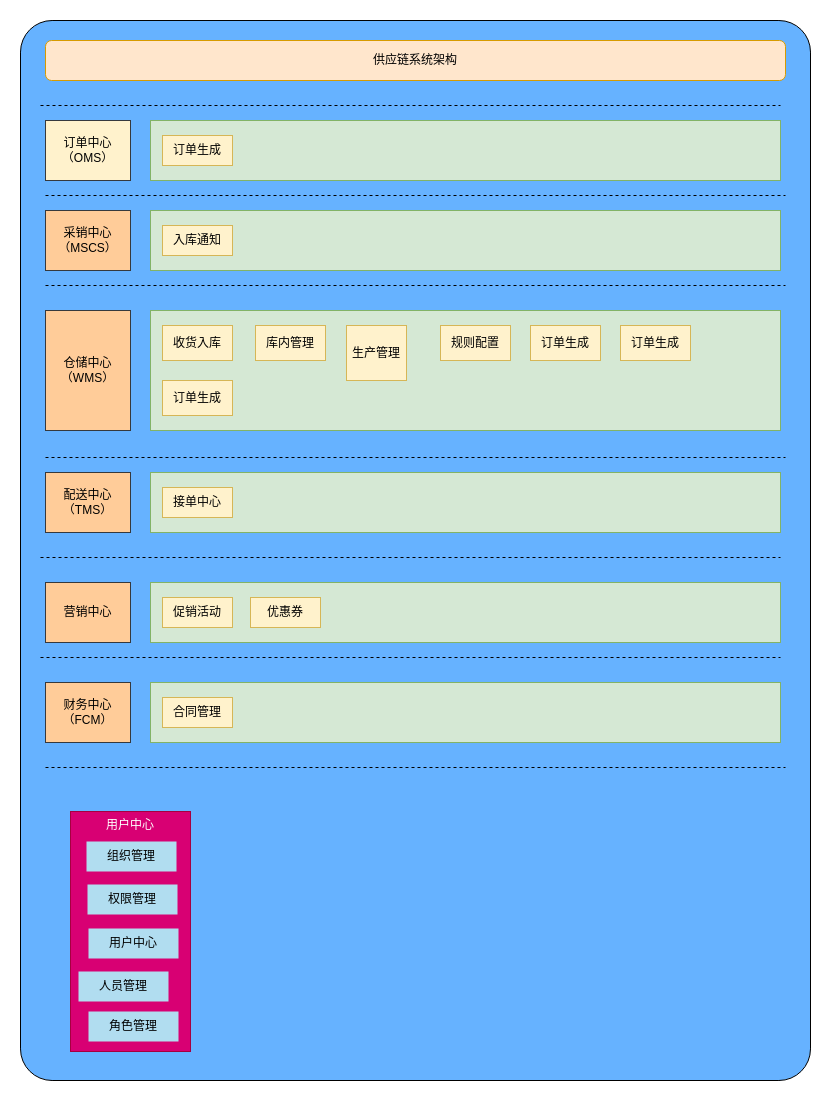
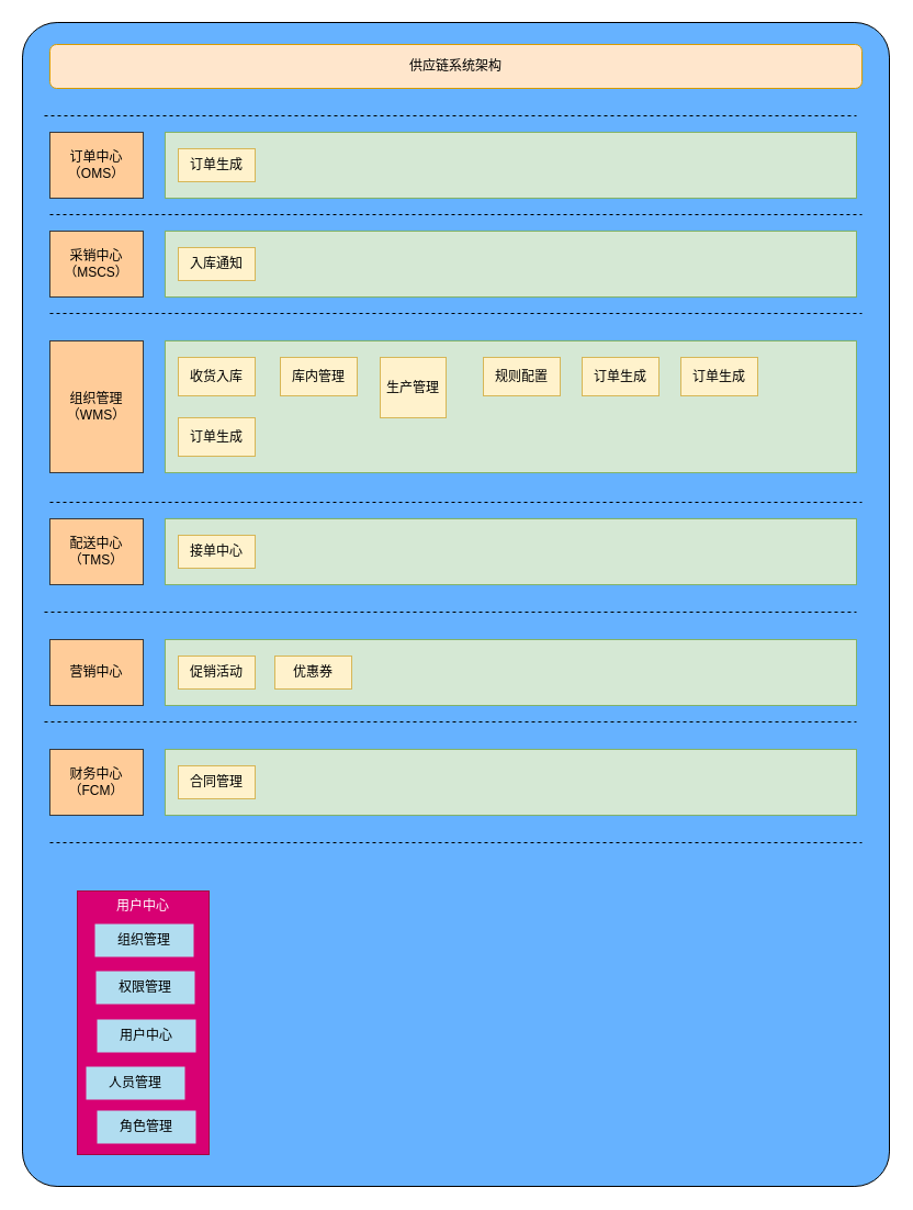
  <mxCell id="0" />
  <mxCell id="1" parent="0" />
  <mxCell id="2" value="" style="rounded=1;whiteSpace=wrap;html=1;spacing=2;arcSize=4;fillColor=#66B2FF;" vertex="1" parent="1"><mxGeometry x="20" y="20" width="790" height="1060" as="geometry" /></mxCell>
  <mxCell id="3" value="供应链系统架构" style="rounded=1;whiteSpace=wrap;html=1;fillColor=#ffe6cc;strokeColor=#d79b00;" vertex="1" parent="1"><mxGeometry x="45" y="40" width="740" height="40" as="geometry" /></mxCell>
- <mxCell id="4" value="订单中心&lt;br&gt;（OMS）" style="rounded=0;whiteSpace=wrap;html=1;fillColor=#fff2cc;strokeColor=#36393d;" vertex="1" parent="1"><mxGeometry x="45" y="120" width="85" height="60" as="geometry" /></mxCell>
+ <mxCell id="4" value="订单中心&lt;br&gt;（OMS）" style="rounded=0;whiteSpace=wrap;html=1;fillColor=#ffcc99;strokeColor=#36393d;" vertex="1" parent="1"><mxGeometry x="45" y="120" width="85" height="60" as="geometry" /></mxCell>
  <mxCell id="5" value="采销中心&lt;br&gt;（MSCS）" style="rounded=0;whiteSpace=wrap;html=1;fillColor=#ffcc99;strokeColor=#36393d;" vertex="1" parent="1"><mxGeometry x="45" y="210" width="85" height="60" as="geometry" /></mxCell>
- <mxCell id="6" value="仓储中心&lt;br&gt;（WMS）" style="rounded=0;whiteSpace=wrap;html=1;fillColor=#ffcc99;strokeColor=#36393d;" vertex="1" parent="1"><mxGeometry x="45" y="310" width="85" height="120" as="geometry" /></mxCell>
+ <mxCell id="6" value="组织管理&lt;br&gt;（WMS）" style="rounded=0;whiteSpace=wrap;html=1;fillColor=#ffcc99;strokeColor=#36393d;" vertex="1" parent="1"><mxGeometry x="45" y="310" width="85" height="120" as="geometry" /></mxCell>
  <mxCell id="7" value="配送中心&lt;br&gt;（TMS）" style="rounded=0;whiteSpace=wrap;html=1;fillColor=#ffcc99;strokeColor=#36393d;" vertex="1" parent="1"><mxGeometry x="45" y="472" width="85" height="60" as="geometry" /></mxCell>
  <mxCell id="8" value="营销中心" style="rounded=0;whiteSpace=wrap;html=1;fillColor=#ffcc99;strokeColor=#36393d;" vertex="1" parent="1"><mxGeometry x="45" y="582" width="85" height="60" as="geometry" /></mxCell>
  <mxCell id="9" value="财务中心&lt;br&gt;（FCM）" style="rounded=0;whiteSpace=wrap;html=1;fillColor=#ffcc99;strokeColor=#36393d;" vertex="1" parent="1"><mxGeometry x="45" y="682" width="85" height="60" as="geometry" /></mxCell>
  <mxCell id="10" value="用户中心" style="rounded=0;whiteSpace=wrap;html=1;fillColor=#d80073;fontColor=#ffffff;strokeColor=#A50040;align=center;horizontal=1;verticalAlign=top;" vertex="1" parent="1"><mxGeometry x="70" y="811" width="120" height="240" as="geometry" /></mxCell>
  <mxCell id="11" value="组织管理" style="rounded=0;whiteSpace=wrap;html=1;fillColor=#b1ddf0;strokeColor=none;" vertex="1" parent="1"><mxGeometry x="86" y="841" width="90" height="30" as="geometry" /></mxCell>
  <mxCell id="12" value="用户中心" style="rounded=0;whiteSpace=wrap;html=1;fillColor=#b1ddf0;strokeColor=none;" vertex="1" parent="1"><mxGeometry x="88" y="928" width="90" height="30" as="geometry" /></mxCell>
  <mxCell id="13" value="人员管理" style="rounded=0;whiteSpace=wrap;html=1;fillColor=#b1ddf0;strokeColor=none;" vertex="1" parent="1"><mxGeometry x="78" y="971" width="90" height="30" as="geometry" /></mxCell>
  <mxCell id="14" value="权限管理" style="rounded=0;whiteSpace=wrap;html=1;fillColor=#b1ddf0;strokeColor=none;" vertex="1" parent="1"><mxGeometry x="87" y="884" width="90" height="30" as="geometry" /></mxCell>
  <mxCell id="15" value="角色管理" style="rounded=0;whiteSpace=wrap;html=1;fillColor=#b1ddf0;strokeColor=none;" vertex="1" parent="1"><mxGeometry x="88" y="1011" width="90" height="30" as="geometry" /></mxCell>
  <mxCell id="16" value="" style="line;strokeWidth=1;html=1;dashed=1;" vertex="1" parent="1"><mxGeometry x="40" y="100" width="740" height="10" as="geometry" /></mxCell>
  <mxCell id="17" value="" style="rounded=0;whiteSpace=wrap;html=1;fillColor=#d5e8d4;strokeColor=#82b366;" vertex="1" parent="1"><mxGeometry x="150" y="120" width="630" height="60" as="geometry" /></mxCell>
  <mxCell id="18" value="订单生成" style="rounded=0;whiteSpace=wrap;html=1;fillColor=#fff2cc;strokeColor=#d6b656;" vertex="1" parent="1"><mxGeometry x="162" y="135" width="70" height="30" as="geometry" /></mxCell>
  <mxCell id="19" value="" style="line;strokeWidth=1;html=1;dashed=1;" vertex="1" parent="1"><mxGeometry x="45" y="190" width="740" height="10" as="geometry" /></mxCell>
  <mxCell id="20" value="" style="line;strokeWidth=1;html=1;dashed=1;" vertex="1" parent="1"><mxGeometry x="45" y="280" width="740" height="10" as="geometry" /></mxCell>
  <mxCell id="21" value="" style="line;strokeWidth=1;html=1;dashed=1;" vertex="1" parent="1"><mxGeometry x="45" y="452" width="740" height="10" as="geometry" /></mxCell>
  <mxCell id="22" value="" style="line;strokeWidth=1;html=1;dashed=1;" vertex="1" parent="1"><mxGeometry x="40" y="552" width="740" height="10" as="geometry" /></mxCell>
  <mxCell id="23" value="" style="line;strokeWidth=1;html=1;dashed=1;" vertex="1" parent="1"><mxGeometry x="40" y="652" width="740" height="10" as="geometry" /></mxCell>
  <mxCell id="24" value="" style="line;strokeWidth=1;html=1;dashed=1;" vertex="1" parent="1"><mxGeometry x="45" y="762" width="740" height="10" as="geometry" /></mxCell>
  <mxCell id="25" value="" style="rounded=0;whiteSpace=wrap;html=1;fillColor=#d5e8d4;strokeColor=#82b366;" vertex="1" parent="1"><mxGeometry x="150" y="210" width="630" height="60" as="geometry" /></mxCell>
  <mxCell id="26" value="入库通知" style="rounded=0;whiteSpace=wrap;html=1;fillColor=#fff2cc;strokeColor=#d6b656;" vertex="1" parent="1"><mxGeometry x="162" y="225" width="70" height="30" as="geometry" /></mxCell>
  <mxCell id="27" value="" style="rounded=0;whiteSpace=wrap;html=1;fillColor=#d5e8d4;strokeColor=#82b366;" vertex="1" parent="1"><mxGeometry x="150" y="310" width="630" height="120" as="geometry" /></mxCell>
  <mxCell id="28" value="收货入库" style="rounded=0;whiteSpace=wrap;html=1;fillColor=#fff2cc;strokeColor=#d6b656;" vertex="1" parent="1"><mxGeometry x="162" y="325" width="70" height="35" as="geometry" /></mxCell>
  <mxCell id="29" value="" style="rounded=0;whiteSpace=wrap;html=1;fillColor=#d5e8d4;strokeColor=#82b366;" vertex="1" parent="1"><mxGeometry x="150" y="472" width="630" height="60" as="geometry" /></mxCell>
  <mxCell id="30" value="接单中心" style="rounded=0;whiteSpace=wrap;html=1;fillColor=#fff2cc;strokeColor=#d6b656;" vertex="1" parent="1"><mxGeometry x="162" y="487" width="70" height="30" as="geometry" /></mxCell>
  <mxCell id="31" value="" style="rounded=0;whiteSpace=wrap;html=1;fillColor=#d5e8d4;strokeColor=#82b366;" vertex="1" parent="1"><mxGeometry x="150" y="582" width="630" height="60" as="geometry" /></mxCell>
  <mxCell id="32" value="促销活动" style="rounded=0;whiteSpace=wrap;html=1;fillColor=#fff2cc;strokeColor=#d6b656;" vertex="1" parent="1"><mxGeometry x="162" y="597" width="70" height="30" as="geometry" /></mxCell>
  <mxCell id="33" value="" style="rounded=0;whiteSpace=wrap;html=1;fillColor=#d5e8d4;strokeColor=#82b366;" vertex="1" parent="1"><mxGeometry x="150" y="682" width="630" height="60" as="geometry" /></mxCell>
  <mxCell id="34" value="合同管理" style="rounded=0;whiteSpace=wrap;html=1;fillColor=#fff2cc;strokeColor=#d6b656;" vertex="1" parent="1"><mxGeometry x="162" y="697" width="70" height="30" as="geometry" /></mxCell>
  <mxCell id="35" value="订单生成" style="rounded=0;whiteSpace=wrap;html=1;fillColor=#fff2cc;strokeColor=#d6b656;" vertex="1" parent="1"><mxGeometry x="162" y="380" width="70" height="35" as="geometry" /></mxCell>
  <mxCell id="36" value="库内管理" style="rounded=0;whiteSpace=wrap;html=1;fillColor=#fff2cc;strokeColor=#d6b656;" vertex="1" parent="1"><mxGeometry x="255" y="325" width="70" height="35" as="geometry" /></mxCell>
  <mxCell id="37" value="生产管理" style="rounded=0;whiteSpace=wrap;html=1;fillColor=#fff2cc;strokeColor=#d6b656;" vertex="1" parent="1"><mxGeometry x="346" y="325" width="60" height="55" as="geometry" /></mxCell>
  <mxCell id="38" value="规则配置" style="rounded=0;whiteSpace=wrap;html=1;fillColor=#fff2cc;strokeColor=#d6b656;" vertex="1" parent="1"><mxGeometry x="440" y="325" width="70" height="35" as="geometry" /></mxCell>
  <mxCell id="39" value="订单生成" style="rounded=0;whiteSpace=wrap;html=1;fillColor=#fff2cc;strokeColor=#d6b656;" vertex="1" parent="1"><mxGeometry x="530" y="325" width="70" height="35" as="geometry" /></mxCell>
  <mxCell id="40" value="订单生成" style="rounded=0;whiteSpace=wrap;html=1;fillColor=#fff2cc;strokeColor=#d6b656;" vertex="1" parent="1"><mxGeometry x="620" y="325" width="70" height="35" as="geometry" /></mxCell>
  <mxCell id="41" value="优惠券" style="rounded=0;whiteSpace=wrap;html=1;fillColor=#fff2cc;strokeColor=#d6b656;" vertex="1" parent="1"><mxGeometry x="250" y="597" width="70" height="30" as="geometry" /></mxCell>
